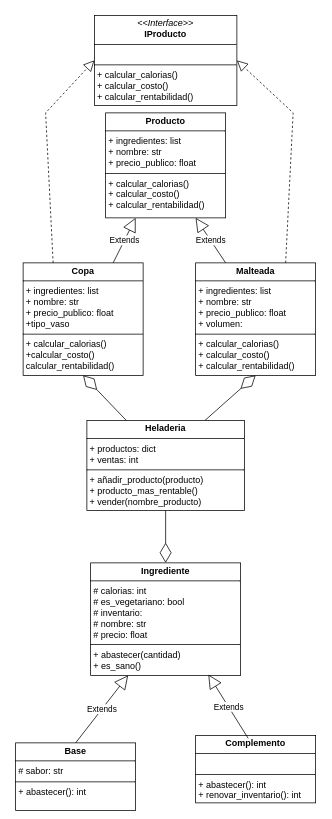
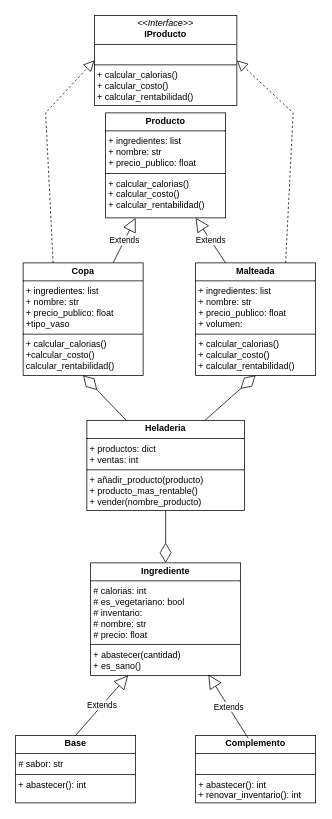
  <mxCell id="0" />
  <mxCell id="1" parent="0" />
  <mxCell id="2" value="&lt;p style=&quot;margin:0px;margin-top:4px;text-align:center;&quot;&gt;&lt;i&gt;&amp;lt;&amp;lt;Interface&amp;gt;&amp;gt;&lt;/i&gt;&lt;br&gt;&lt;b&gt;IProducto&lt;/b&gt;&lt;/p&gt;&lt;hr size=&quot;1&quot; style=&quot;border-style:solid;&quot;&gt;&lt;p style=&quot;margin:0px;margin-left:4px;&quot;&gt;&lt;br&gt;&lt;/p&gt;&lt;hr size=&quot;1&quot; style=&quot;border-style:solid;&quot;&gt;&lt;p style=&quot;margin:0px;margin-left:4px;&quot;&gt;+ calcular_calorias()&lt;/p&gt;&lt;p style=&quot;margin:0px;margin-left:4px;&quot;&gt;+ calcular_costo()&lt;/p&gt;&lt;p style=&quot;margin:0px;margin-left:4px;&quot;&gt;+ calcular_rentabilidad()&lt;/p&gt;" style="verticalAlign=top;align=left;overflow=fill;html=1;whiteSpace=wrap;" vertex="1" parent="1"><mxGeometry x="125" y="20" width="190" height="120" as="geometry" /></mxCell>
- <mxCell id="3" value="&lt;p style=&quot;margin:0px;margin-top:4px;text-align:center;&quot;&gt;&lt;b&gt;Base&lt;/b&gt;&lt;/p&gt;&lt;hr size=&quot;1&quot; style=&quot;border-style:solid;&quot;&gt;&lt;p style=&quot;margin:0px;margin-left:4px;&quot;&gt;# sabor: str&lt;/p&gt;&lt;hr size=&quot;1&quot; style=&quot;border-style:solid;&quot;&gt;&lt;p style=&quot;margin:0px;margin-left:4px;&quot;&gt;+ abastecer(): int&lt;/p&gt;" style="verticalAlign=top;align=left;overflow=fill;html=1;whiteSpace=wrap;" vertex="1" parent="1"><mxGeometry x="20" y="990" width="160" height="90" as="geometry" /></mxCell>
+ <mxCell id="3" value="&lt;p style=&quot;margin:0px;margin-top:4px;text-align:center;&quot;&gt;&lt;b&gt;Base&lt;/b&gt;&lt;/p&gt;&lt;hr size=&quot;1&quot; style=&quot;border-style:solid;&quot;&gt;&lt;p style=&quot;margin:0px;margin-left:4px;&quot;&gt;# sabor: str&lt;/p&gt;&lt;hr size=&quot;1&quot; style=&quot;border-style:solid;&quot;&gt;&lt;p style=&quot;margin:0px;margin-left:4px;&quot;&gt;+ abastecer(): int&lt;/p&gt;" style="verticalAlign=top;align=left;overflow=fill;html=1;whiteSpace=wrap;" vertex="1" parent="1"><mxGeometry x="20" y="980" width="160" height="90" as="geometry" /></mxCell>
  <mxCell id="4" value="&lt;p style=&quot;margin:0px;margin-top:4px;text-align:center;&quot;&gt;&lt;b&gt;Complemento&lt;/b&gt;&lt;/p&gt;&lt;hr size=&quot;1&quot; style=&quot;border-style:solid;&quot;&gt;&lt;p style=&quot;margin:0px;margin-left:4px;&quot;&gt;&lt;br&gt;&lt;/p&gt;&lt;hr size=&quot;1&quot; style=&quot;border-style:solid;&quot;&gt;&lt;p style=&quot;margin:0px;margin-left:4px;&quot;&gt;+ abastecer(): int&lt;/p&gt;&lt;p style=&quot;margin:0px;margin-left:4px;&quot;&gt;+ renovar_inventario(): int&lt;/p&gt;" style="verticalAlign=top;align=left;overflow=fill;html=1;whiteSpace=wrap;" vertex="1" parent="1"><mxGeometry x="260" y="980" width="160" height="90" as="geometry" /></mxCell>
  <mxCell id="5" value="&lt;p style=&quot;margin:0px;margin-top:4px;text-align:center;&quot;&gt;&lt;b&gt;Copa&lt;/b&gt;&lt;/p&gt;&lt;hr size=&quot;1&quot; style=&quot;border-style:solid;&quot;&gt;&lt;p style=&quot;margin:0px;margin-left:4px;&quot;&gt;+ ingredientes: list&lt;/p&gt;&lt;p style=&quot;margin:0px;margin-left:4px;&quot;&gt;+ nombre: str&lt;/p&gt;&lt;p style=&quot;margin:0px;margin-left:4px;&quot;&gt;+ precio_publico: float&lt;/p&gt;&lt;p style=&quot;margin:0px;margin-left:4px;&quot;&gt;+tipo_vaso&lt;/p&gt;&lt;hr size=&quot;1&quot; style=&quot;border-style:solid;&quot;&gt;&lt;p style=&quot;margin:0px;margin-left:4px;&quot;&gt;+ calcular_calorias()&lt;/p&gt;&lt;p style=&quot;margin:0px;margin-left:4px;&quot;&gt;+calcular_costo()&lt;/p&gt;&lt;p style=&quot;margin:0px;margin-left:4px;&quot;&gt;calcular_rentabilidad()&lt;/p&gt;" style="verticalAlign=top;align=left;overflow=fill;html=1;whiteSpace=wrap;" vertex="1" parent="1"><mxGeometry x="30" y="350" width="160" height="150" as="geometry" /></mxCell>
  <mxCell id="6" value="&lt;p style=&quot;margin:0px;margin-top:4px;text-align:center;&quot;&gt;&lt;b&gt;Heladeria&lt;/b&gt;&lt;/p&gt;&lt;hr size=&quot;1&quot; style=&quot;border-style:solid;&quot;&gt;&lt;p style=&quot;margin:0px;margin-left:4px;&quot;&gt;+ productos: dict&lt;/p&gt;&lt;p style=&quot;margin:0px;margin-left:4px;&quot;&gt;+ ventas: int&lt;/p&gt;&lt;hr size=&quot;1&quot; style=&quot;border-style:solid;&quot;&gt;&lt;p style=&quot;margin:0px;margin-left:4px;&quot;&gt;+ añadir_producto(producto)&lt;/p&gt;&lt;p style=&quot;margin:0px;margin-left:4px;&quot;&gt;+ producto_mas_rentable()&lt;/p&gt;&lt;p style=&quot;margin:0px;margin-left:4px;&quot;&gt;+ vender(nombre_producto)&lt;/p&gt;" style="verticalAlign=top;align=left;overflow=fill;html=1;whiteSpace=wrap;" vertex="1" parent="1"><mxGeometry x="115" y="560" width="210" height="120" as="geometry" /></mxCell>
  <mxCell id="7" value="&lt;p style=&quot;margin:0px;margin-top:4px;text-align:center;&quot;&gt;&lt;b&gt;Ingrediente&lt;/b&gt;&lt;/p&gt;&lt;hr size=&quot;1&quot; style=&quot;border-style:solid;&quot;&gt;&lt;p style=&quot;margin:0px;margin-left:4px;&quot;&gt;# calorias: int&lt;/p&gt;&lt;p style=&quot;margin:0px;margin-left:4px;&quot;&gt;# es_vegetariano: bool&lt;/p&gt;&lt;p style=&quot;margin:0px;margin-left:4px;&quot;&gt;# inventario:&lt;/p&gt;&lt;p style=&quot;margin:0px;margin-left:4px;&quot;&gt;# nombre: str&lt;/p&gt;&lt;p style=&quot;margin:0px;margin-left:4px;&quot;&gt;# precio: float&lt;/p&gt;&lt;hr size=&quot;1&quot; style=&quot;border-style:solid;&quot;&gt;&lt;p style=&quot;margin:0px;margin-left:4px;&quot;&gt;+ abastecer(cantidad)&lt;/p&gt;&lt;p style=&quot;margin:0px;margin-left:4px;&quot;&gt;+ es_sano()&lt;/p&gt;" style="verticalAlign=top;align=left;overflow=fill;html=1;whiteSpace=wrap;" vertex="1" parent="1"><mxGeometry x="120" y="750" width="200" height="150" as="geometry" /></mxCell>
  <mxCell id="8" value="&lt;p style=&quot;margin:0px;margin-top:4px;text-align:center;&quot;&gt;&lt;b&gt;Malteada&lt;/b&gt;&lt;/p&gt;&lt;hr size=&quot;1&quot; style=&quot;border-style:solid;&quot;&gt;&lt;p style=&quot;margin:0px;margin-left:4px;&quot;&gt;+ ingredientes: list&lt;/p&gt;&lt;p style=&quot;margin:0px;margin-left:4px;&quot;&gt;+ nombre: str&lt;/p&gt;&lt;p style=&quot;margin:0px;margin-left:4px;&quot;&gt;+ precio_publico: float&lt;/p&gt;&lt;p style=&quot;margin:0px;margin-left:4px;&quot;&gt;+ volumen:&amp;nbsp;&lt;/p&gt;&lt;hr size=&quot;1&quot; style=&quot;border-style:solid;&quot;&gt;&lt;p style=&quot;margin:0px;margin-left:4px;&quot;&gt;+ calcular_calorias()&lt;/p&gt;&lt;p style=&quot;margin:0px;margin-left:4px;&quot;&gt;+ calcular_costo()&lt;/p&gt;&lt;p style=&quot;margin:0px;margin-left:4px;&quot;&gt;+ calcular_rentabilidad()&lt;/p&gt;" style="verticalAlign=top;align=left;overflow=fill;html=1;whiteSpace=wrap;" vertex="1" parent="1"><mxGeometry x="260" y="350" width="160" height="150" as="geometry" /></mxCell>
  <mxCell id="9" value="&lt;p style=&quot;margin:0px;margin-top:4px;text-align:center;&quot;&gt;&lt;b&gt;Producto&lt;/b&gt;&lt;/p&gt;&lt;hr size=&quot;1&quot; style=&quot;border-style:solid;&quot;&gt;&lt;p style=&quot;margin:0px;margin-left:4px;&quot;&gt;+ ingredientes: list&lt;/p&gt;&lt;p style=&quot;margin:0px;margin-left:4px;&quot;&gt;+ nombre: str&lt;/p&gt;&lt;p style=&quot;margin:0px;margin-left:4px;&quot;&gt;+ precio_publico: float&lt;/p&gt;&lt;hr size=&quot;1&quot; style=&quot;border-style:solid;&quot;&gt;&lt;p style=&quot;margin:0px;margin-left:4px;&quot;&gt;+ calcular_calorias()&lt;/p&gt;&lt;p style=&quot;margin:0px;margin-left:4px;&quot;&gt;+ calcular_costo()&lt;/p&gt;&lt;p style=&quot;margin:0px;margin-left:4px;&quot;&gt;+ calcular_rentabilidad()&lt;/p&gt;" style="verticalAlign=top;align=left;overflow=fill;html=1;whiteSpace=wrap;" vertex="1" parent="1"><mxGeometry x="140" y="150" width="160" height="140" as="geometry" /></mxCell>
  <mxCell id="10" value="" style="endArrow=block;dashed=1;endFill=0;endSize=12;html=1;rounded=0;exitX=0.75;exitY=0;exitDx=0;exitDy=0;entryX=1;entryY=0.5;entryDx=0;entryDy=0;" edge="1" parent="1" source="8" target="2"><mxGeometry width="160" relative="1" as="geometry"><mxPoint x="260" y="520" as="sourcePoint" /><mxPoint x="420" y="520" as="targetPoint" /><Array as="points"><mxPoint x="390" y="150" /></Array></mxGeometry></mxCell>
  <mxCell id="11" value="" style="endArrow=block;dashed=1;endFill=0;endSize=12;html=1;rounded=0;exitX=0.25;exitY=0;exitDx=0;exitDy=0;entryX=0;entryY=0.5;entryDx=0;entryDy=0;" edge="1" parent="1" source="5" target="2"><mxGeometry width="160" relative="1" as="geometry"><mxPoint x="230" y="160" as="sourcePoint" /><mxPoint y="290" as="targetPoint" x="-150" /><Array as="points"><mxPoint x="60" y="150" /></Array></mxGeometry></mxCell>
  <mxCell id="12" value="Extends" style="endArrow=block;endSize=16;endFill=0;html=1;rounded=0;exitX=0.5;exitY=0;exitDx=0;exitDy=0;entryX=0.25;entryY=1;entryDx=0;entryDy=0;" edge="1" parent="1" source="3" target="7"><mxGeometry width="160" relative="1" as="geometry"><mxPoint x="140" y="960" as="sourcePoint" /><mxPoint x="250" y="880" as="targetPoint" /></mxGeometry></mxCell>
  <mxCell id="13" value="Extends" style="endArrow=block;endSize=16;endFill=0;html=1;rounded=0;exitX=0.438;exitY=0.044;exitDx=0;exitDy=0;exitPerimeter=0;entryX=0.785;entryY=0.993;entryDx=0;entryDy=0;entryPerimeter=0;" edge="1" parent="1" source="4" target="7"><mxGeometry width="160" relative="1" as="geometry"><mxPoint x="460" y="820" as="sourcePoint" /><mxPoint x="344" y="881.05" as="targetPoint" /></mxGeometry></mxCell>
  <mxCell id="14" value="" style="endArrow=diamondThin;endFill=0;endSize=24;html=1;rounded=0;exitX=0.25;exitY=0;exitDx=0;exitDy=0;entryX=0.5;entryY=1;entryDx=0;entryDy=0;" edge="1" parent="1" source="6" target="5"><mxGeometry width="160" relative="1" as="geometry"><mxPoint x="130" y="850" as="sourcePoint" /><mxPoint x="290" y="850" as="targetPoint" /></mxGeometry></mxCell>
  <mxCell id="15" value="" style="endArrow=diamondThin;endFill=0;endSize=24;html=1;rounded=0;exitX=0.75;exitY=0;exitDx=0;exitDy=0;entryX=0.5;entryY=1;entryDx=0;entryDy=0;" edge="1" parent="1" source="6" target="8"><mxGeometry width="160" relative="1" as="geometry"><mxPoint x="310" y="810" as="sourcePoint" /><mxPoint x="470" y="810" as="targetPoint" /></mxGeometry></mxCell>
  <mxCell id="16" value="" style="endArrow=diamondThin;endFill=0;endSize=24;html=1;rounded=0;exitX=0.5;exitY=1;exitDx=0;exitDy=0;entryX=0.5;entryY=0;entryDx=0;entryDy=0;" edge="1" parent="1" source="6" target="7"><mxGeometry width="160" relative="1" as="geometry"><mxPoint x="-90" y="900" as="sourcePoint" /><mxPoint x="70" y="900" as="targetPoint" /></mxGeometry></mxCell>
  <mxCell id="17" value="Extends" style="endArrow=block;endSize=16;endFill=0;html=1;rounded=0;exitX=0.75;exitY=0;exitDx=0;exitDy=0;entryX=0.25;entryY=1;entryDx=0;entryDy=0;" edge="1" parent="1" source="5" target="9"><mxGeometry width="160" relative="1" as="geometry"><mxPoint x="-280" y="610" as="sourcePoint" /><mxPoint x="-120" y="610" as="targetPoint" /></mxGeometry></mxCell>
  <mxCell id="18" value="Extends" style="endArrow=block;endSize=16;endFill=0;html=1;rounded=0;exitX=0.25;exitY=0;exitDx=0;exitDy=0;entryX=0.75;entryY=1;entryDx=0;entryDy=0;" edge="1" parent="1" source="8" target="9"><mxGeometry width="160" relative="1" as="geometry"><mxPoint x="-230" y="630" as="sourcePoint" /><mxPoint x="-70" y="630" as="targetPoint" /></mxGeometry></mxCell>
